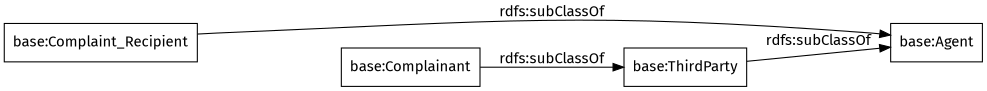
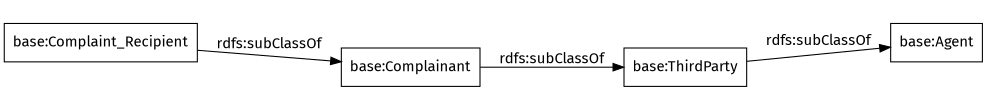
  digraph {
    fontname="Fira Sans"
    rankdir=LR
    node [color=black fontname="Fira Sans" shape=rectangle]
    edge [fontname="Fira Sans"]
    "base:Complaint_Recipient"
    "base:Agent"
    "base:ThirdParty"
    "base:Complainant"
-   "base:Complaint_Recipient" -> "base:Agent" [label="rdfs:subClassOf"]
+   "base:Complaint_Recipient" -> "base:Complainant" [label="rdfs:subClassOf"]
    "base:ThirdParty" -> "base:Agent" [label="rdfs:subClassOf"]
    "base:Complainant" -> "base:ThirdParty" [label="rdfs:subClassOf"]
  }
